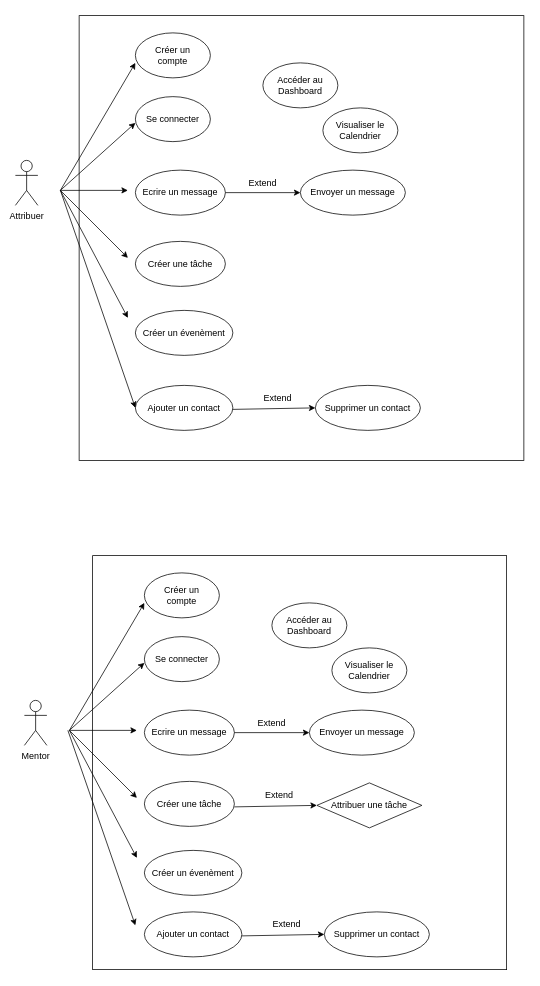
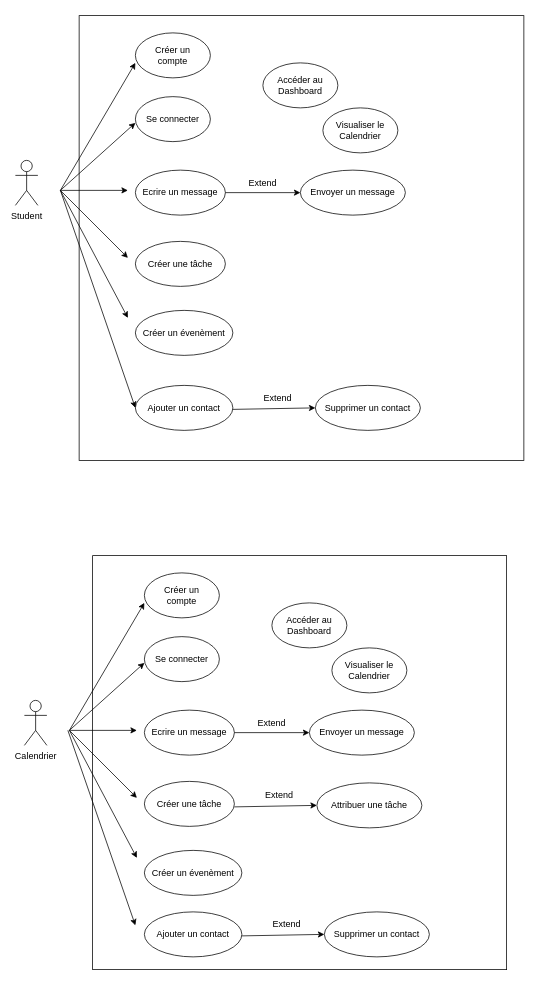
  <mxCell id="0" />
  <mxCell id="1" parent="0" />
- <mxCell id="2" value="Attribuer" style="shape=umlActor;verticalLabelPosition=bottom;verticalAlign=top;html=1;outlineConnect=0;" vertex="1" parent="1"><mxGeometry x="20" y="213" width="30" height="60" as="geometry" /></mxCell>
+ <mxCell id="2" value="Student" style="shape=umlActor;verticalLabelPosition=bottom;verticalAlign=top;html=1;outlineConnect=0;" vertex="1" parent="1"><mxGeometry x="20" y="213" width="30" height="60" as="geometry" /></mxCell>
  <mxCell id="3" value="" style="group" vertex="1" connectable="0" parent="1"><mxGeometry x="180" y="43" width="100" height="60" as="geometry" /></mxCell>
  <mxCell id="4" value="" style="group" vertex="1" connectable="0" parent="3"><mxGeometry width="100" height="60" as="geometry" /></mxCell>
  <mxCell id="5" value="" style="group" vertex="1" connectable="0" parent="4"><mxGeometry width="100" height="60" as="geometry" /></mxCell>
  <mxCell id="6" value="" style="ellipse;whiteSpace=wrap;html=1;" vertex="1" parent="5"><mxGeometry width="100" height="60" as="geometry" /></mxCell>
  <mxCell id="7" value="Créer un compte" style="text;html=1;align=center;verticalAlign=middle;whiteSpace=wrap;rounded=0;" vertex="1" parent="5"><mxGeometry x="17.857" y="18.75" width="64.286" height="22.5" as="geometry" /></mxCell>
  <mxCell id="8" value="Se connecter" style="ellipse;whiteSpace=wrap;html=1;" vertex="1" parent="1"><mxGeometry x="180" y="128" width="100" height="60" as="geometry" /></mxCell>
  <mxCell id="9" value="Accéder au Dashboard" style="ellipse;whiteSpace=wrap;html=1;" vertex="1" parent="1"><mxGeometry x="350" y="83" width="100" height="60" as="geometry" /></mxCell>
  <mxCell id="10" value="Ecrire un message" style="ellipse;whiteSpace=wrap;html=1;" vertex="1" parent="1"><mxGeometry x="180" y="226" width="120" height="60" as="geometry" /></mxCell>
  <mxCell id="11" value="Créer une tâche" style="ellipse;whiteSpace=wrap;html=1;" vertex="1" parent="1"><mxGeometry x="180" y="321" width="120" height="60" as="geometry" /></mxCell>
  <mxCell id="12" value="Créer un évenèment" style="ellipse;whiteSpace=wrap;html=1;" vertex="1" parent="1"><mxGeometry x="180" y="413" width="130" height="60" as="geometry" /></mxCell>
  <mxCell id="13" value="Visualiser le Calendrier" style="ellipse;whiteSpace=wrap;html=1;" vertex="1" parent="1"><mxGeometry x="430" y="143" width="100" height="60" as="geometry" /></mxCell>
  <mxCell id="14" value="Envoyer un message" style="ellipse;whiteSpace=wrap;html=1;" vertex="1" parent="1"><mxGeometry x="400" y="226" width="140" height="60" as="geometry" /></mxCell>
  <mxCell id="15" value="" style="endArrow=classic;html=1;rounded=0;exitX=1;exitY=0.5;exitDx=0;exitDy=0;entryX=0;entryY=0.5;entryDx=0;entryDy=0;" edge="1" parent="1" source="10" target="14"><mxGeometry width="50" height="50" relative="1" as="geometry"><mxPoint x="570" y="403" as="sourcePoint" /><mxPoint x="620" y="353" as="targetPoint" /></mxGeometry></mxCell>
  <mxCell id="16" value="" style="endArrow=classic;html=1;rounded=0;" edge="1" parent="1"><mxGeometry width="50" height="50" relative="1" as="geometry"><mxPoint x="80" y="253" as="sourcePoint" /><mxPoint x="170" y="343" as="targetPoint" /></mxGeometry></mxCell>
  <mxCell id="17" value="" style="endArrow=classic;html=1;rounded=0;" edge="1" parent="1"><mxGeometry width="50" height="50" relative="1" as="geometry"><mxPoint x="80" y="253" as="sourcePoint" /><mxPoint x="170" y="423" as="targetPoint" /></mxGeometry></mxCell>
  <mxCell id="18" value="" style="endArrow=classic;html=1;rounded=0;" edge="1" parent="1"><mxGeometry width="50" height="50" relative="1" as="geometry"><mxPoint x="80" y="253" as="sourcePoint" /><mxPoint x="170" y="253" as="targetPoint" /></mxGeometry></mxCell>
  <mxCell id="19" value="" style="endArrow=classic;html=1;rounded=0;entryX=0;entryY=0.583;entryDx=0;entryDy=0;entryPerimeter=0;" edge="1" parent="1" target="8"><mxGeometry width="50" height="50" relative="1" as="geometry"><mxPoint x="80" y="253" as="sourcePoint" /><mxPoint x="170" y="253" as="targetPoint" /></mxGeometry></mxCell>
  <mxCell id="20" value="" style="endArrow=classic;html=1;rounded=0;entryX=0;entryY=0.667;entryDx=0;entryDy=0;entryPerimeter=0;" edge="1" parent="1" target="6"><mxGeometry width="50" height="50" relative="1" as="geometry"><mxPoint x="80" y="253" as="sourcePoint" /><mxPoint x="180" y="163" as="targetPoint" /></mxGeometry></mxCell>
  <mxCell id="21" value="Extend" style="text;html=1;align=center;verticalAlign=middle;whiteSpace=wrap;rounded=0;" vertex="1" parent="1"><mxGeometry x="320" y="228" width="60" height="30" as="geometry" /></mxCell>
  <mxCell id="22" value="" style="whiteSpace=wrap;html=1;aspect=fixed;fillColor=none;strokeColor=default;" vertex="1" parent="1"><mxGeometry x="105" y="20" width="593" height="593" as="geometry" /></mxCell>
- <mxCell id="23" value="Mentor" style="shape=umlActor;verticalLabelPosition=bottom;verticalAlign=top;html=1;outlineConnect=0;" vertex="1" parent="1"><mxGeometry x="32" y="933" width="30" height="60" as="geometry" /></mxCell>
+ <mxCell id="23" value="Calendrier" style="shape=umlActor;verticalLabelPosition=bottom;verticalAlign=top;html=1;outlineConnect=0;" vertex="1" parent="1"><mxGeometry x="32" y="933" width="30" height="60" as="geometry" /></mxCell>
  <mxCell id="24" value="" style="group" vertex="1" connectable="0" parent="1"><mxGeometry x="192" y="763" width="100" height="60" as="geometry" /></mxCell>
  <mxCell id="25" value="" style="group" vertex="1" connectable="0" parent="24"><mxGeometry width="100" height="60" as="geometry" /></mxCell>
  <mxCell id="26" value="" style="group" vertex="1" connectable="0" parent="25"><mxGeometry width="100" height="60" as="geometry" /></mxCell>
  <mxCell id="27" value="" style="ellipse;whiteSpace=wrap;html=1;" vertex="1" parent="26"><mxGeometry width="100" height="60" as="geometry" /></mxCell>
  <mxCell id="28" value="Créer un compte" style="text;html=1;align=center;verticalAlign=middle;whiteSpace=wrap;rounded=0;" vertex="1" parent="26"><mxGeometry x="17.857" y="18.75" width="64.286" height="22.5" as="geometry" /></mxCell>
  <mxCell id="29" value="Se connecter" style="ellipse;whiteSpace=wrap;html=1;" vertex="1" parent="1"><mxGeometry x="192" y="848" width="100" height="60" as="geometry" /></mxCell>
  <mxCell id="30" value="Accéder au Dashboard" style="ellipse;whiteSpace=wrap;html=1;" vertex="1" parent="1"><mxGeometry x="362" y="803" width="100" height="60" as="geometry" /></mxCell>
  <mxCell id="31" value="Ecrire un message" style="ellipse;whiteSpace=wrap;html=1;" vertex="1" parent="1"><mxGeometry x="192" y="946" width="120" height="60" as="geometry" /></mxCell>
  <mxCell id="32" value="Créer une tâche" style="ellipse;whiteSpace=wrap;html=1;" vertex="1" parent="1"><mxGeometry x="192" y="1041" width="120" height="60" as="geometry" /></mxCell>
  <mxCell id="33" value="Créer un évenèment" style="ellipse;whiteSpace=wrap;html=1;" vertex="1" parent="1"><mxGeometry x="192" y="1133" width="130" height="60" as="geometry" /></mxCell>
  <mxCell id="34" value="Visualiser le Calendrier" style="ellipse;whiteSpace=wrap;html=1;" vertex="1" parent="1"><mxGeometry x="442" y="863" width="100" height="60" as="geometry" /></mxCell>
  <mxCell id="35" value="Envoyer un message" style="ellipse;whiteSpace=wrap;html=1;" vertex="1" parent="1"><mxGeometry x="412" y="946" width="140" height="60" as="geometry" /></mxCell>
  <mxCell id="36" value="" style="endArrow=classic;html=1;rounded=0;exitX=1;exitY=0.5;exitDx=0;exitDy=0;entryX=0;entryY=0.5;entryDx=0;entryDy=0;" edge="1" parent="1" source="31" target="35"><mxGeometry width="50" height="50" relative="1" as="geometry"><mxPoint x="582" y="1123" as="sourcePoint" /><mxPoint x="632" y="1073" as="targetPoint" /></mxGeometry></mxCell>
  <mxCell id="37" value="" style="endArrow=classic;html=1;rounded=0;" edge="1" parent="1"><mxGeometry width="50" height="50" relative="1" as="geometry"><mxPoint x="92" y="973" as="sourcePoint" /><mxPoint x="182" y="1063" as="targetPoint" /></mxGeometry></mxCell>
  <mxCell id="38" value="" style="endArrow=classic;html=1;rounded=0;" edge="1" parent="1"><mxGeometry width="50" height="50" relative="1" as="geometry"><mxPoint x="92" y="973" as="sourcePoint" /><mxPoint x="182" y="1143" as="targetPoint" /></mxGeometry></mxCell>
  <mxCell id="39" value="" style="endArrow=classic;html=1;rounded=0;" edge="1" parent="1"><mxGeometry width="50" height="50" relative="1" as="geometry"><mxPoint x="92" y="973" as="sourcePoint" /><mxPoint x="182" y="973" as="targetPoint" /></mxGeometry></mxCell>
  <mxCell id="40" value="" style="endArrow=classic;html=1;rounded=0;entryX=0;entryY=0.583;entryDx=0;entryDy=0;entryPerimeter=0;" edge="1" parent="1" target="29"><mxGeometry width="50" height="50" relative="1" as="geometry"><mxPoint x="92" y="973" as="sourcePoint" /><mxPoint x="182" y="973" as="targetPoint" /></mxGeometry></mxCell>
  <mxCell id="41" value="" style="endArrow=classic;html=1;rounded=0;entryX=0;entryY=0.667;entryDx=0;entryDy=0;entryPerimeter=0;" edge="1" parent="1" target="27"><mxGeometry width="50" height="50" relative="1" as="geometry"><mxPoint x="92" y="973" as="sourcePoint" /><mxPoint x="192" y="883" as="targetPoint" /></mxGeometry></mxCell>
  <mxCell id="42" value="Extend" style="text;html=1;align=center;verticalAlign=middle;whiteSpace=wrap;rounded=0;" vertex="1" parent="1"><mxGeometry x="332" y="948" width="60" height="30" as="geometry" /></mxCell>
- <mxCell id="43" value="Attribuer une tâche" style="rhombus;whiteSpace=wrap;html=1;" vertex="1" parent="1"><mxGeometry x="422" y="1043" width="140" height="60" as="geometry" /></mxCell>
+ <mxCell id="43" value="Attribuer une tâche" style="ellipse;whiteSpace=wrap;html=1;" vertex="1" parent="1"><mxGeometry x="422" y="1043" width="140" height="60" as="geometry" /></mxCell>
  <mxCell id="44" value="Extend" style="text;html=1;align=center;verticalAlign=middle;whiteSpace=wrap;rounded=0;" vertex="1" parent="1"><mxGeometry x="342" y="1045" width="60" height="30" as="geometry" /></mxCell>
  <mxCell id="45" value="" style="endArrow=classic;html=1;rounded=0;exitX=1;exitY=0.5;exitDx=0;exitDy=0;entryX=0;entryY=0.5;entryDx=0;entryDy=0;" edge="1" parent="1" target="43"><mxGeometry width="50" height="50" relative="1" as="geometry"><mxPoint x="312" y="1075" as="sourcePoint" /><mxPoint x="412" y="1075" as="targetPoint" /></mxGeometry></mxCell>
  <mxCell id="46" value="&lt;div&gt;Ajouter un contact&lt;/div&gt;" style="ellipse;whiteSpace=wrap;html=1;" vertex="1" parent="1"><mxGeometry x="192" y="1215" width="130" height="60" as="geometry" /></mxCell>
  <mxCell id="47" value="" style="endArrow=classic;html=1;rounded=0;" edge="1" parent="1"><mxGeometry width="50" height="50" relative="1" as="geometry"><mxPoint x="90" y="973" as="sourcePoint" /><mxPoint x="180" y="1233" as="targetPoint" /></mxGeometry></mxCell>
  <mxCell id="48" value="Supprimer un contact" style="ellipse;whiteSpace=wrap;html=1;" vertex="1" parent="1"><mxGeometry x="432" y="1215" width="140" height="60" as="geometry" /></mxCell>
  <mxCell id="49" value="Extend" style="text;html=1;align=center;verticalAlign=middle;whiteSpace=wrap;rounded=0;" vertex="1" parent="1"><mxGeometry x="352" y="1217" width="60" height="30" as="geometry" /></mxCell>
  <mxCell id="50" value="" style="endArrow=classic;html=1;rounded=0;exitX=1;exitY=0.5;exitDx=0;exitDy=0;entryX=0;entryY=0.5;entryDx=0;entryDy=0;" edge="1" parent="1" target="48"><mxGeometry width="50" height="50" relative="1" as="geometry"><mxPoint x="322" y="1247" as="sourcePoint" /><mxPoint x="422" y="1247" as="targetPoint" /></mxGeometry></mxCell>
  <mxCell id="51" value="&lt;div&gt;Ajouter un contact&lt;/div&gt;" style="ellipse;whiteSpace=wrap;html=1;" vertex="1" parent="1"><mxGeometry x="180" y="513" width="130" height="60" as="geometry" /></mxCell>
  <mxCell id="52" value="Supprimer un contact" style="ellipse;whiteSpace=wrap;html=1;" vertex="1" parent="1"><mxGeometry x="420" y="513" width="140" height="60" as="geometry" /></mxCell>
  <mxCell id="53" value="Extend" style="text;html=1;align=center;verticalAlign=middle;whiteSpace=wrap;rounded=0;" vertex="1" parent="1"><mxGeometry x="340" y="515" width="60" height="30" as="geometry" /></mxCell>
  <mxCell id="54" value="" style="endArrow=classic;html=1;rounded=0;exitX=1;exitY=0.5;exitDx=0;exitDy=0;entryX=0;entryY=0.5;entryDx=0;entryDy=0;" edge="1" parent="1" target="52"><mxGeometry width="50" height="50" relative="1" as="geometry"><mxPoint x="310" y="545" as="sourcePoint" /><mxPoint x="410" y="545" as="targetPoint" /></mxGeometry></mxCell>
  <mxCell id="55" value="" style="endArrow=classic;html=1;rounded=0;entryX=0;entryY=0.5;entryDx=0;entryDy=0;" edge="1" parent="1" target="51"><mxGeometry width="50" height="50" relative="1" as="geometry"><mxPoint x="80" y="253" as="sourcePoint" /><mxPoint x="180" y="433" as="targetPoint" /></mxGeometry></mxCell>
  <mxCell id="56" value="" style="whiteSpace=wrap;html=1;aspect=fixed;fillColor=none;strokeColor=default;" vertex="1" parent="1"><mxGeometry x="123" y="740" width="552" height="552" as="geometry" /></mxCell>
